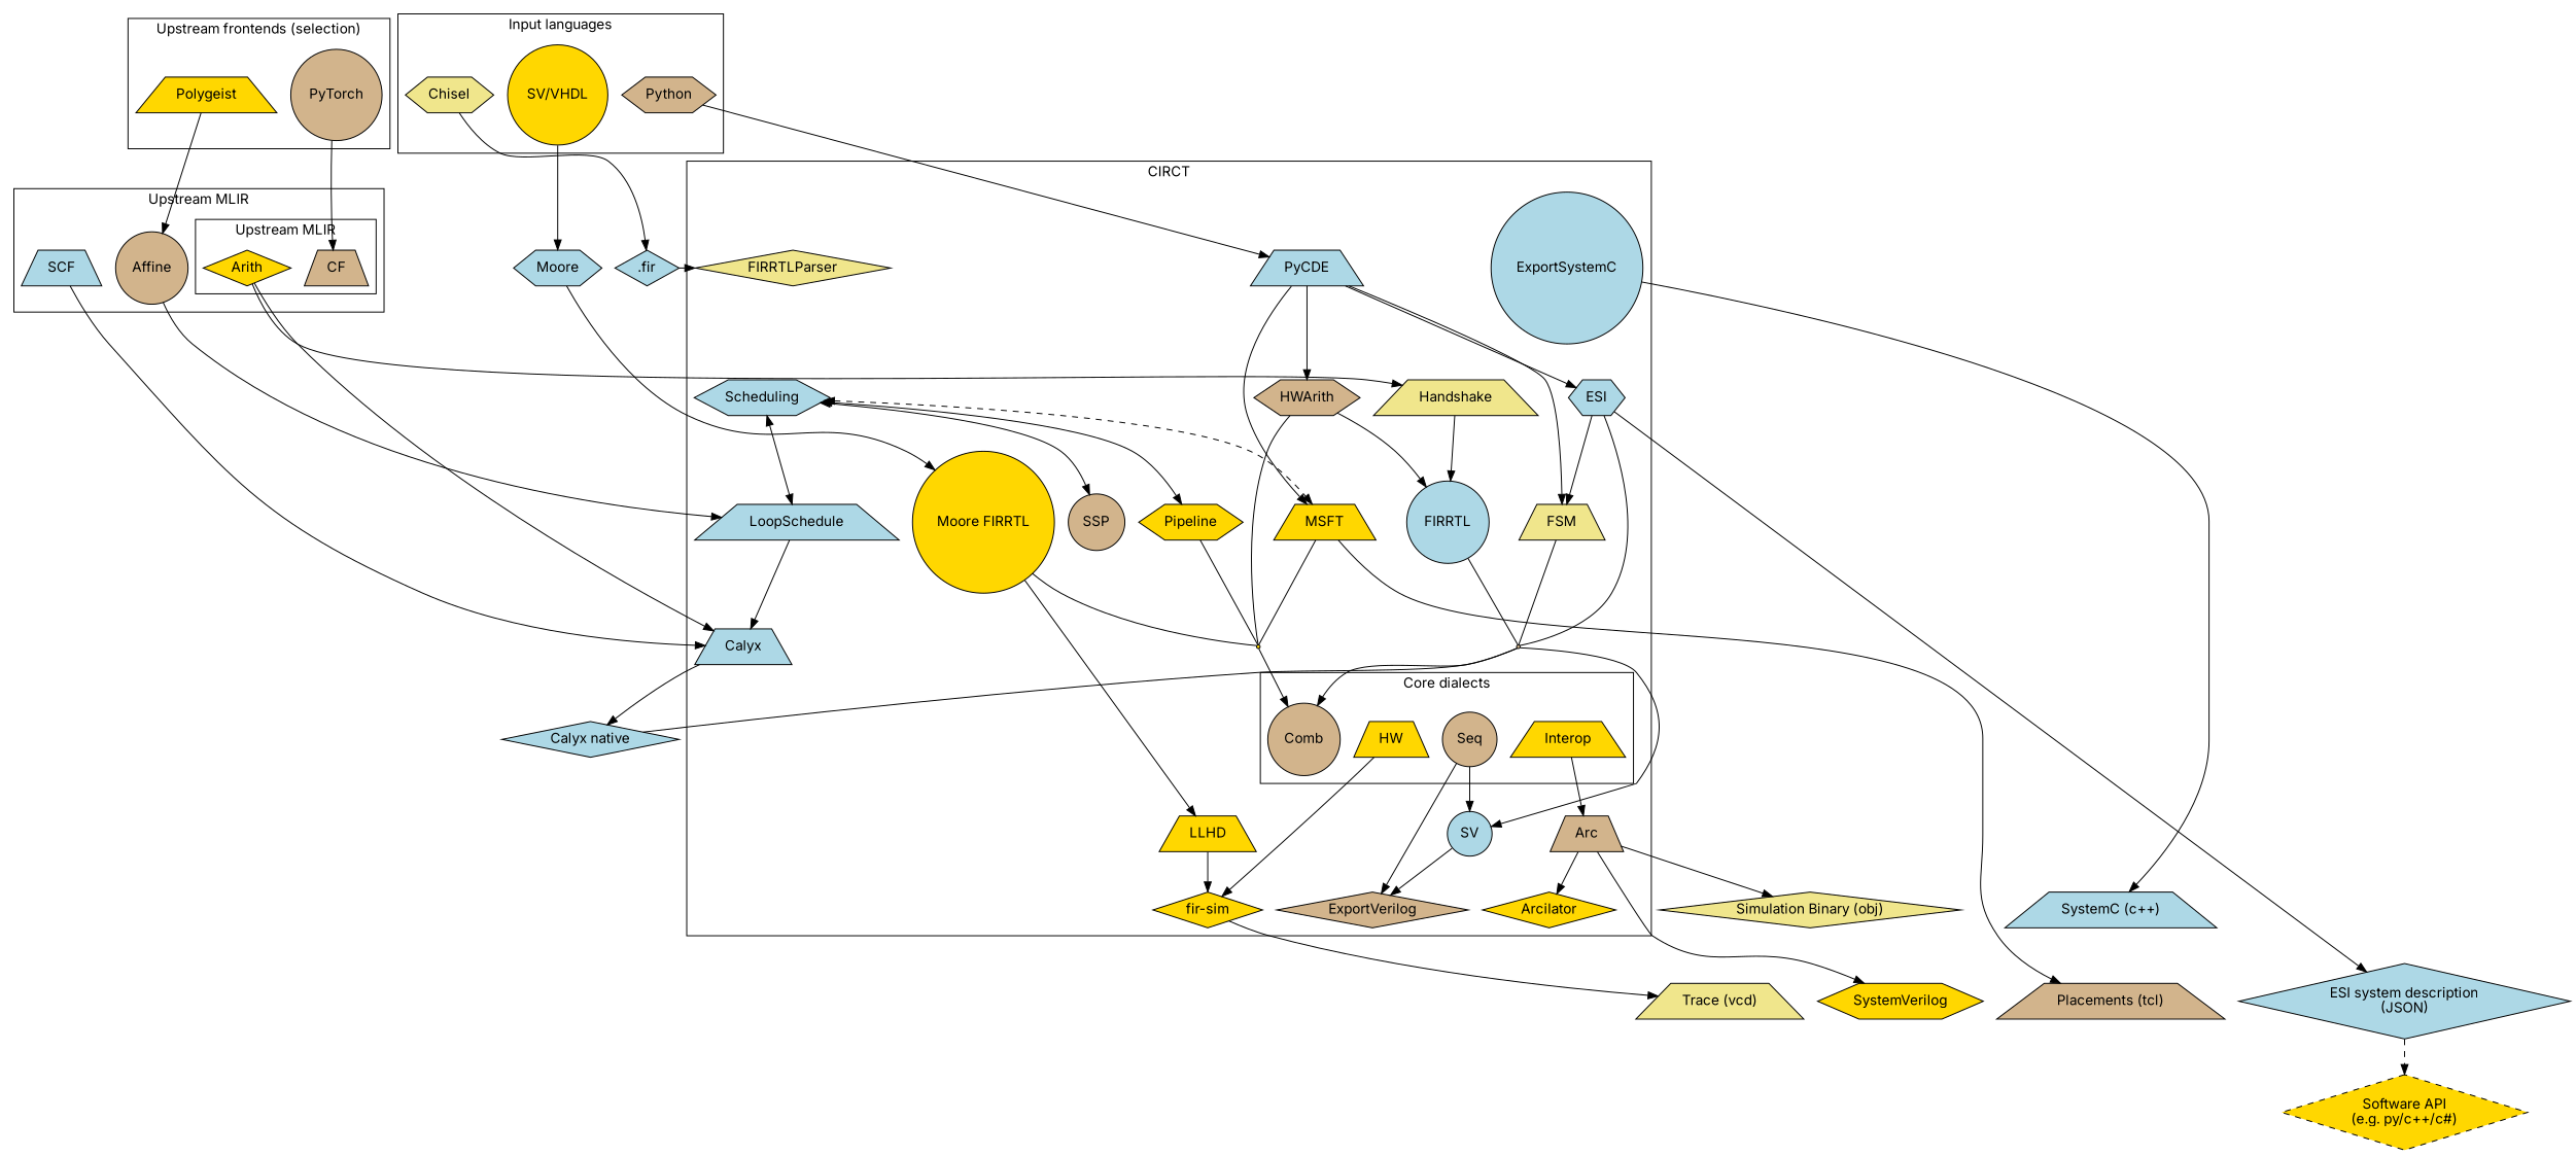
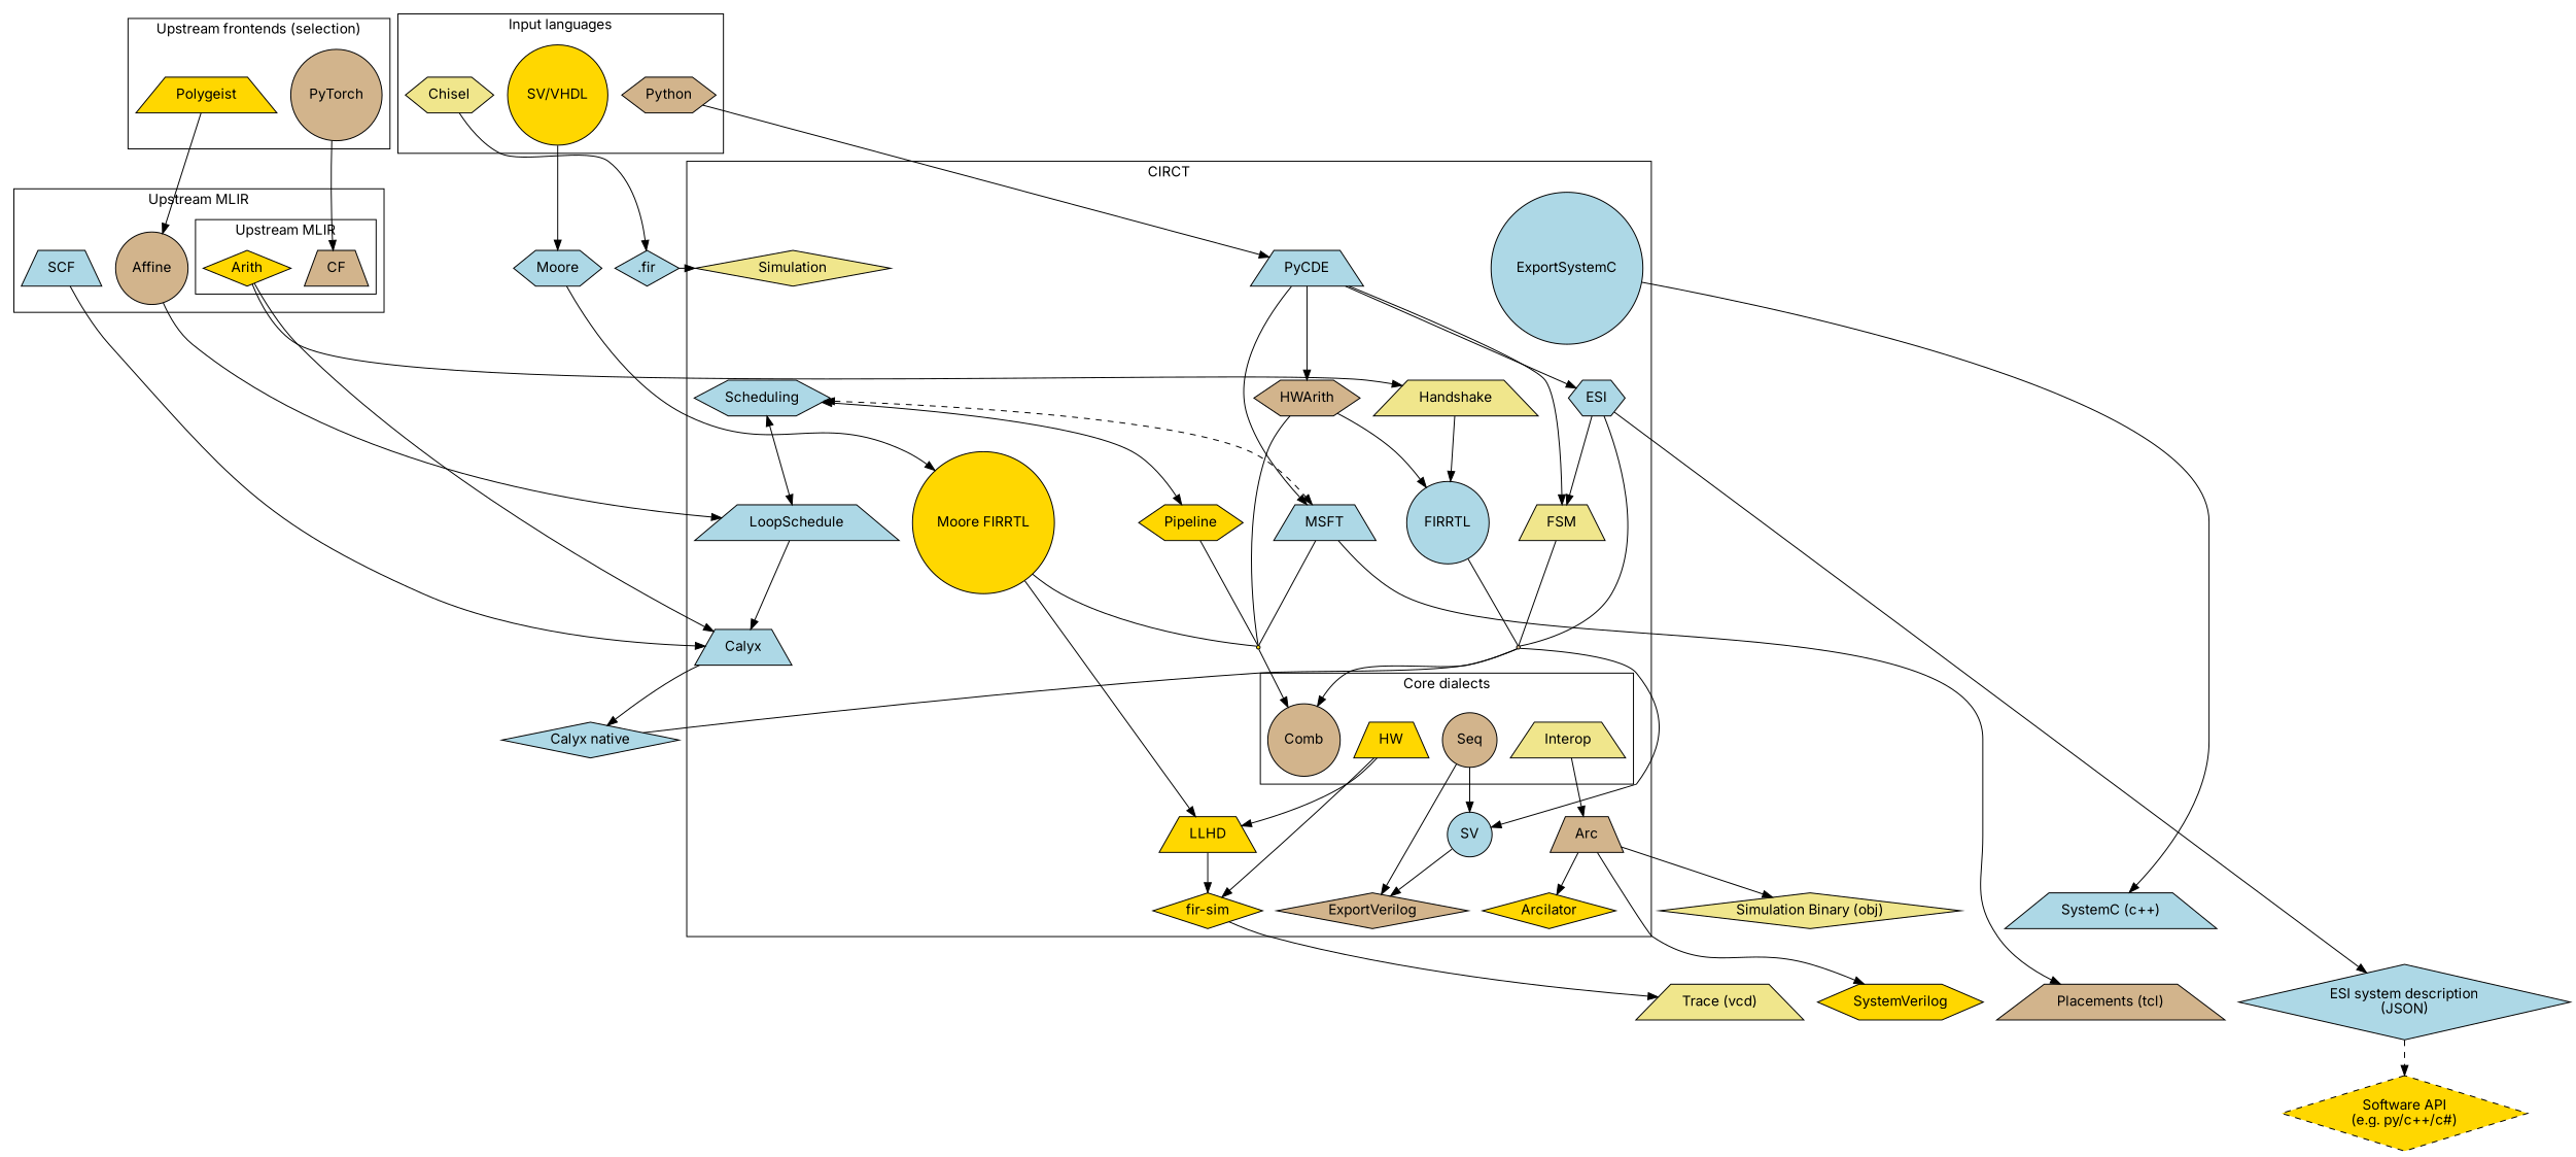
  digraph {
    compound=true
    fontname=Inter
    nodesep=0.2
    rankdir=TB
    ranksep=0.5
    splines=spline
    node [fillcolor=lightblue fontname=Inter shape=trapezium style=filled]
    edge [fontname=Inter]
    PyTorch [fillcolor=tan shape=circle]
    Polygeist [fillcolor=gold]
    CF [fillcolor=tan]
    Arith [fillcolor=gold shape=diamond]
    SCF
    Affine [fillcolor=tan shape=circle]
-   FIRRTLParser [fillcolor=khaki shape=diamond]
+   FIRRTLParser [fillcolor=khaki shape=diamond label=Simulation]
    PyCDE
    Scheduling [shape=hexagon]
    Seq [fillcolor=tan shape=circle]
    HW [fillcolor=gold]
    Comb [fillcolor=tan shape=circle]
-   Interop [fillcolor=gold]
+   Interop [fillcolor=khaki]
    Arcilator [fillcolor=gold shape=diamond]
    n15 [fillcolor=gold label="fir-sim" shape=diamond]
    ExportSystemC [shape=circle]
    ExportVerilog [fillcolor=tan shape=diamond]
    Handshake [fillcolor=khaki]
    Calyx
    FIRRTL [shape=circle]
    Pipeline [fillcolor=gold shape=hexagon]
    LoopSchedule
-   SSP [fillcolor=tan shape=circle]
-   MSFT [fillcolor=gold]
+   MSFT
    ESI [shape=hexagon]
    FSM [fillcolor=khaki]
    HWArith [fillcolor=tan shape=hexagon]
    n28 [fillcolor=gold label="Moore FIRRTL" shape=circle]
    lower_to_sv_and_core [fillcolor=tan shape=point]
    lower_to_core [fillcolor=gold shape=point]
    space_above_RTL [fillcolor=white shape=box style=invis]
    LLHD [fillcolor=gold]
    Arc [fillcolor=tan]
    SV [shape=circle]
    Moore [shape=hexagon]
    n36 [label="Calyx native" shape=diamond]
    Chisel [fillcolor=khaki shape=hexagon]
    n38 [fillcolor=gold label="SV/VHDL" shape=circle]
    n39 [fillcolor=tan label=Python shape=hexagon]
    n40 [fillcolor=khaki label="Trace (vcd)"]
    n41 [label="SystemC (c++)"]
    n42 [fillcolor=gold label=SystemVerilog shape=hexagon]
    n43 [label="ESI system description\n(JSON)" shape=diamond]
    n44 [fillcolor=gold label="Software API\n(e.g. py/c++/c#)" shape=diamond style="dashed,filled"]
    n45 [fillcolor=tan label="Placements (tcl)"]
    n46 [fillcolor=khaki label="Simulation Binary (obj)" shape=diamond]
    n47 [label=".fir" shape=diamond]
    subgraph cluster_1 {
      label="Upstream frontends (selection)"
      PyTorch
      Polygeist
    }
    subgraph cluster_2 {
      label="Upstream MLIR"
      SCF
      Affine
      subgraph cluster_3 {
        label="Upstream MLIR"
        CF
        Arith
      }
    }
    subgraph cluster_4 {
      label=CIRCT
      Handshake
      Calyx
      FIRRTL
      Pipeline
      LoopSchedule
-     SSP
      MSFT
      ESI
      FSM
      HWArith
      n28
      lower_to_sv_and_core
      lower_to_core
      space_above_RTL
      LLHD
      Arc
      SV
      subgraph sub_5 {
        label=CIRCT
        FIRRTLParser
        PyCDE
        Scheduling
      }
      subgraph cluster_6 {
        label="Core dialects"
        Seq
        HW
        Comb
        Interop
      }
      subgraph sub_7 {
        label=CIRCT
        Arcilator
        n15
        ExportSystemC
        ExportVerilog
      }
    }
    subgraph sub_8 {
      Moore
      n36
    }
    subgraph cluster_9 {
      label="Input languages"
      Chisel
      n38
      n39
    }
    subgraph sub_10 {
      n40
      n41
      n42
      n43
      n44
      n45
      n46
    }
    PyTorch -> CF
    PyTorch -> CF [style=invis weight=999]
    Polygeist -> CF [style=invis weight=999]
    Polygeist -> Affine
    Arith -> Handshake
    Arith -> Calyx
    SCF -> Calyx
    Affine -> LoopSchedule
    PyCDE -> MSFT
    PyCDE -> ESI
    PyCDE -> FSM
    PyCDE -> HWArith
    Scheduling -> Pipeline [dir=both]
    Scheduling -> LoopSchedule [dir=both]
-   Scheduling -> SSP [dir=both]
    Scheduling -> MSFT [dir=both style=dashed]
    Seq -> ExportVerilog
    Seq -> SV
    HW -> n15
+   HW -> LLHD
    Interop -> Arc
    n15 -> n40
    ExportSystemC -> n41
    Handshake -> FIRRTL
    Calyx -> n36
    FIRRTL -> lower_to_sv_and_core [arrowhead=none]
    FIRRTL -> space_above_RTL [style=invis weight=999]
    Pipeline -> lower_to_core [arrowhead=none]
    LoopSchedule -> Calyx
    MSFT -> lower_to_core [arrowhead=none]
    MSFT -> space_above_RTL [style=invis weight=999]
    MSFT -> n45
    ESI -> FSM
    ESI -> lower_to_sv_and_core [arrowhead=none]
    ESI -> space_above_RTL [style=invis weight=999]
    ESI -> n43
    FSM -> lower_to_sv_and_core [arrowhead=none]
    FSM -> space_above_RTL [style=invis weight=999]
    HWArith -> FIRRTL
    HWArith -> lower_to_core [arrowhead=none]
    HWArith -> space_above_RTL [style=invis weight=999]
    n28 -> lower_to_core [arrowhead=none]
    n28 -> space_above_RTL [style=invis weight=999]
    n28 -> LLHD
    lower_to_sv_and_core -> Comb
    lower_to_sv_and_core -> SV
    lower_to_core -> Comb
    space_above_RTL -> Seq [style=invis weight=999]
    space_above_RTL -> HW [style=invis weight=999]
    space_above_RTL -> Comb [style=invis weight=999]
    LLHD -> n15
    Arc -> Arcilator
    Arc -> n42
    Arc -> n46
    SV -> ExportVerilog
    Moore -> n28
    n36 -> lower_to_sv_and_core [arrowhead=none]
    Chisel -> CF [style=invis weight=999]
    Chisel -> n47
    n38 -> Moore [weight=999]
    n39 -> PyCDE
    n41 -> n40 [style=invis weight=999]
    n41 -> n42 [style=invis weight=999]
    n41 -> n43 [style=invis weight=999]
    n41 -> n45 [style=invis weight=999]
    n43 -> n44 [style=dashed]
    n47 -> FIRRTLParser
    n47 -> Scheduling [style=invis weight=999]
  }
